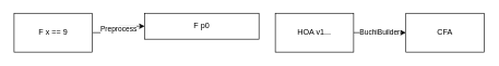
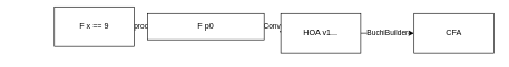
  <mxCell id="0" />
  <mxCell id="1" parent="0" />
  <mxCell id="2" value="Preprocess" style="edgeStyle=orthogonalEdgeStyle;rounded=0;orthogonalLoop=1;jettySize=auto;html=1;exitX=1;exitY=0.5;exitDx=0;exitDy=0;entryX=0;entryY=0.5;entryDx=0;entryDy=0;" edge="1" parent="1" source="3" target="5"><mxGeometry relative="1" as="geometry" /></mxCell>
- <mxCell id="3" value="F x == 9" style="rounded=0;whiteSpace=wrap;html=1;" vertex="1" parent="1"><mxGeometry x="20" y="20" width="120" height="60" as="geometry" /></mxCell>
+ <mxCell id="3" value="F x == 9" style="rounded=0;whiteSpace=wrap;html=1;" vertex="1" parent="1"><mxGeometry x="80" y="10" width="120" height="60" as="geometry" /></mxCell>
+ <mxCell id="4" value="Convert" style="edgeStyle=orthogonalEdgeStyle;rounded=0;orthogonalLoop=1;jettySize=auto;html=1;exitX=1;exitY=0.5;exitDx=0;exitDy=0;entryX=0;entryY=0.5;entryDx=0;entryDy=0;" edge="1" parent="1" source="5" target="7"><mxGeometry relative="1" as="geometry" /></mxCell>
  <mxCell id="5" value="F p0" style="rounded=0;whiteSpace=wrap;html=1;" vertex="1" parent="1"><mxGeometry x="220" y="20" width="175" height="40" as="geometry" /></mxCell>
  <mxCell id="6" value="BuchiBuilder" style="edgeStyle=orthogonalEdgeStyle;rounded=0;orthogonalLoop=1;jettySize=auto;html=1;exitX=1;exitY=0.5;exitDx=0;exitDy=0;entryX=0;entryY=0.5;entryDx=0;entryDy=0;" edge="1" parent="1" source="7" target="8"><mxGeometry relative="1" as="geometry" /></mxCell>
  <mxCell id="7" value="HOA v1..." style="rounded=0;whiteSpace=wrap;html=1;" vertex="1" parent="1"><mxGeometry x="420" y="20" width="120" height="60" as="geometry" /></mxCell>
  <mxCell id="8" value="CFA" style="rounded=0;whiteSpace=wrap;html=1;" vertex="1" parent="1"><mxGeometry x="620" y="20" width="120" height="60" as="geometry" /></mxCell>
